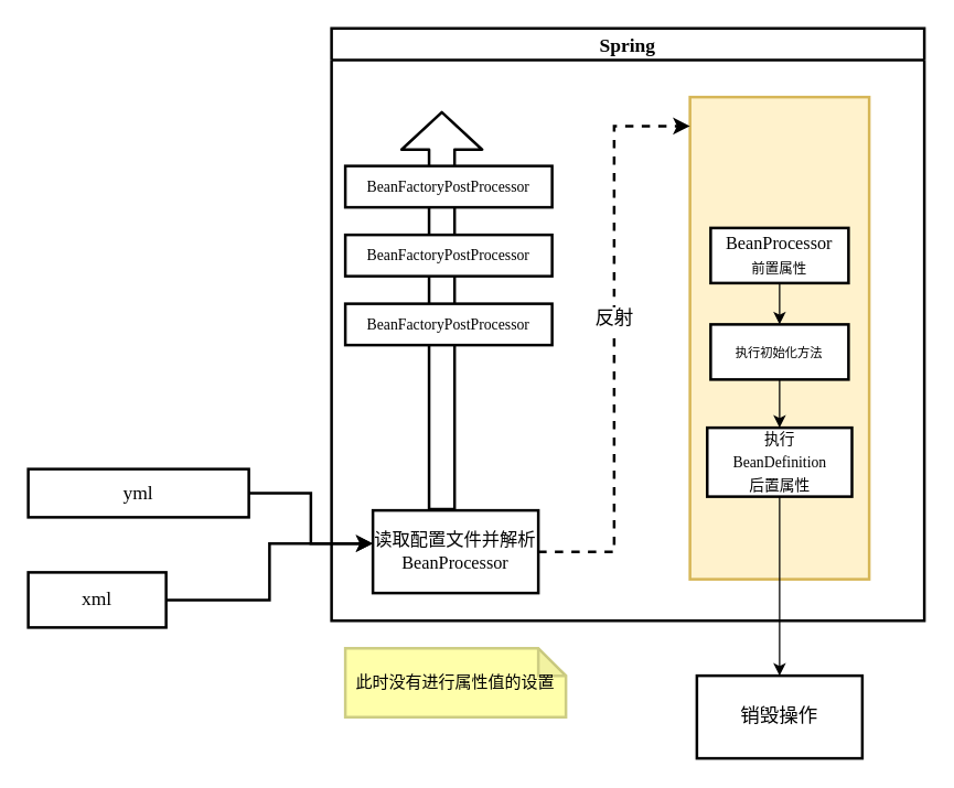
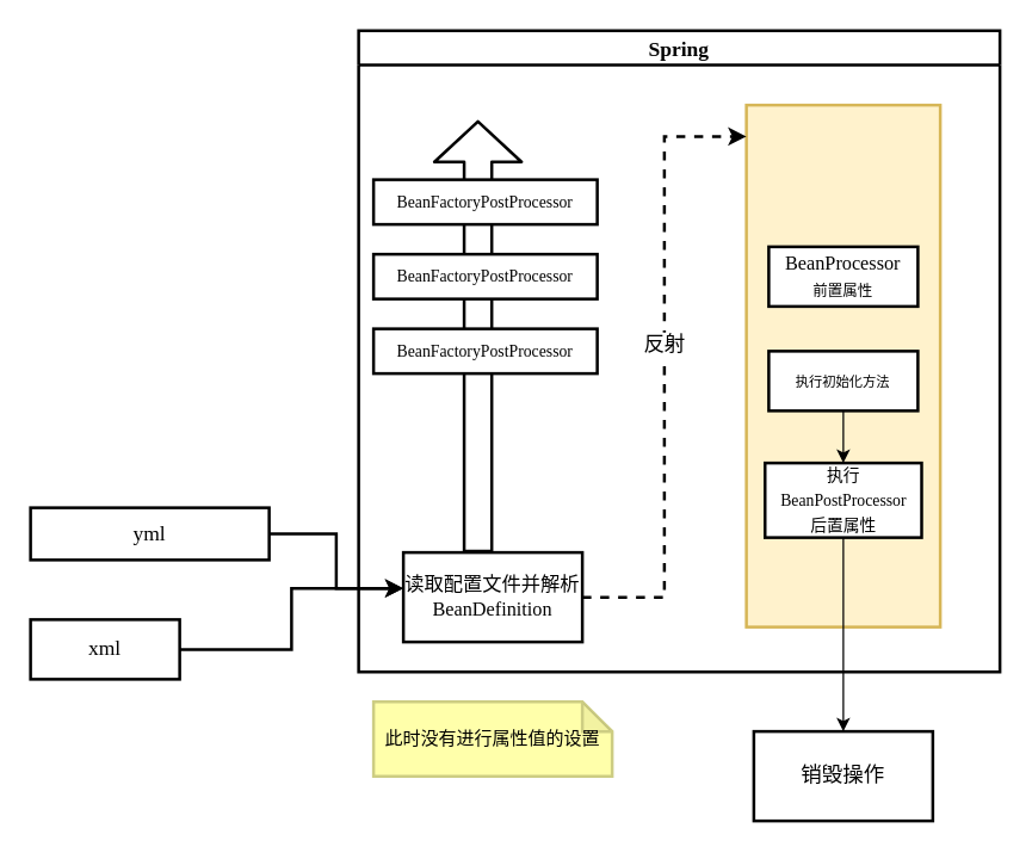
  <mxCell id="0" />
  <mxCell id="1" parent="0" />
  <mxCell id="2" value="Spring" style="swimlane;fontFamily=微软雅黑;fontSize=14;strokeWidth=2;" parent="1" vertex="1"><mxGeometry x="240" y="20" width="430" height="430" as="geometry"><mxRectangle x="280" y="330" width="80" height="23" as="alternateBounds" /></mxGeometry></mxCell>
  <mxCell id="3" value="" style="rounded=0;whiteSpace=wrap;html=1;strokeColor=#d6b656;fontFamily=微软雅黑;fontSize=14;strokeWidth=2;fillColor=#fff2cc;" parent="2" vertex="1"><mxGeometry x="260" y="50" width="130" height="350" as="geometry" /></mxCell>
  <mxCell id="4" style="edgeStyle=orthogonalEdgeStyle;rounded=0;orthogonalLoop=1;jettySize=auto;html=1;entryX=0;entryY=0.06;entryDx=0;entryDy=0;strokeWidth=2;dashed=1;" parent="2" source="6" target="3" edge="1"><mxGeometry relative="1" as="geometry" /></mxCell>
  <mxCell id="5" value="反射" style="edgeLabel;html=1;align=center;verticalAlign=middle;resizable=0;points=[];fontSize=14;fontFamily=微软雅黑;" parent="4" vertex="1" connectable="0"><mxGeometry x="0.073" y="1" relative="1" as="geometry"><mxPoint as="offset" /></mxGeometry></mxCell>
- <mxCell id="6" value="&lt;font style=&quot;font-size: 13px&quot;&gt;读取配置文件并解析&lt;br&gt;BeanProcessor&lt;/font&gt;" style="rounded=0;whiteSpace=wrap;html=1;fontFamily=微软雅黑;fontSize=14;strokeWidth=2;" parent="2" vertex="1"><mxGeometry x="30" y="350" width="120" height="60" as="geometry" /></mxCell>
+ <mxCell id="6" value="&lt;font style=&quot;font-size: 13px&quot;&gt;读取配置文件并解析&lt;br&gt;BeanDefinition&lt;/font&gt;" style="rounded=0;whiteSpace=wrap;html=1;fontFamily=微软雅黑;fontSize=14;strokeWidth=2;" parent="2" vertex="1"><mxGeometry x="30" y="350" width="120" height="60" as="geometry" /></mxCell>
  <mxCell id="7" value="" style="shape=flexArrow;endArrow=classic;html=1;strokeWidth=2;width=17.5;endSize=8.367;endWidth=37.917;" parent="2" edge="1"><mxGeometry width="50" height="50" relative="1" as="geometry"><mxPoint x="80" y="350" as="sourcePoint" /><mxPoint x="80" y="60" as="targetPoint" /></mxGeometry></mxCell>
  <mxCell id="8" value="&lt;font style=&quot;font-size: 11px&quot;&gt;BeanFactoryPostProcessor&lt;/font&gt;" style="rounded=0;whiteSpace=wrap;html=1;fontFamily=微软雅黑;fontSize=14;strokeWidth=2;" parent="2" vertex="1"><mxGeometry x="10" y="100" width="150" height="30" as="geometry" /></mxCell>
  <mxCell id="9" value="&lt;font style=&quot;font-size: 11px&quot;&gt;BeanFactoryPostProcessor&lt;/font&gt;" style="rounded=0;whiteSpace=wrap;html=1;fontFamily=微软雅黑;fontSize=14;strokeWidth=2;" parent="2" vertex="1"><mxGeometry x="10" y="150" width="150" height="30" as="geometry" /></mxCell>
  <mxCell id="10" value="&lt;font style=&quot;font-size: 11px&quot;&gt;BeanFactoryPostProcessor&lt;/font&gt;" style="rounded=0;whiteSpace=wrap;html=1;fontFamily=微软雅黑;fontSize=14;strokeWidth=2;" parent="2" vertex="1"><mxGeometry x="10" y="200" width="150" height="30" as="geometry" /></mxCell>
  <mxCell id="11" value="&lt;font&gt;&lt;font style=&quot;font-size: 13px&quot;&gt;BeanProcessor&lt;/font&gt;&lt;br&gt;&lt;font size=&quot;1&quot;&gt;前置属性&lt;/font&gt;&lt;br&gt;&lt;/font&gt;" style="rounded=0;whiteSpace=wrap;html=1;fontFamily=微软雅黑;fontSize=14;strokeWidth=2;" parent="2" vertex="1"><mxGeometry x="275" y="145" width="100" height="40" as="geometry" /></mxCell>
  <mxCell id="12" value="&lt;font style=&quot;font-size: 9px&quot;&gt;执行初始化方法&lt;br&gt;&lt;/font&gt;" style="rounded=0;whiteSpace=wrap;html=1;fontFamily=微软雅黑;fontSize=14;strokeWidth=2;" parent="2" vertex="1"><mxGeometry x="275" y="215" width="100" height="40" as="geometry" /></mxCell>
- <mxCell id="13" value="" style="edgeStyle=orthogonalEdgeStyle;rounded=0;orthogonalLoop=1;jettySize=auto;html=1;" parent="2" source="11" target="12" edge="1"><mxGeometry relative="1" as="geometry" /></mxCell>
- <mxCell id="14" value="&lt;font style=&quot;font-size: 11px&quot;&gt;执行&lt;br&gt;BeanDefinition&lt;br&gt;后置属性&lt;br&gt;&lt;/font&gt;" style="rounded=0;whiteSpace=wrap;html=1;fontFamily=微软雅黑;fontSize=14;strokeWidth=2;" parent="2" vertex="1"><mxGeometry x="272.5" y="290" width="105" height="50" as="geometry" /></mxCell>
+ <mxCell id="14" value="&lt;font style=&quot;font-size: 11px&quot;&gt;执行&lt;br&gt;BeanPostProcessor&lt;br&gt;后置属性&lt;br&gt;&lt;/font&gt;" style="rounded=0;whiteSpace=wrap;html=1;fontFamily=微软雅黑;fontSize=14;strokeWidth=2;" parent="2" vertex="1"><mxGeometry x="272.5" y="290" width="105" height="50" as="geometry" /></mxCell>
  <mxCell id="15" value="" style="edgeStyle=orthogonalEdgeStyle;rounded=0;orthogonalLoop=1;jettySize=auto;html=1;" parent="2" source="12" target="14" edge="1"><mxGeometry relative="1" as="geometry" /></mxCell>
  <mxCell id="16" style="edgeStyle=orthogonalEdgeStyle;rounded=0;orthogonalLoop=1;jettySize=auto;html=1;entryX=0;entryY=0.4;entryDx=0;entryDy=0;strokeWidth=2;" parent="1" source="17" target="6" edge="1"><mxGeometry relative="1" as="geometry" /></mxCell>
  <mxCell id="17" value="yml" style="rounded=0;whiteSpace=wrap;html=1;fontFamily=微软雅黑;fontSize=14;strokeWidth=2;" parent="1" vertex="1"><mxGeometry x="20" y="340" width="160" height="35" as="geometry" /></mxCell>
  <mxCell id="18" style="edgeStyle=orthogonalEdgeStyle;rounded=0;orthogonalLoop=1;jettySize=auto;html=1;entryX=0;entryY=0.4;entryDx=0;entryDy=0;strokeWidth=2;" parent="1" source="19" target="6" edge="1"><mxGeometry relative="1" as="geometry" /></mxCell>
  <mxCell id="19" value="xml" style="rounded=0;whiteSpace=wrap;html=1;fontFamily=微软雅黑;fontSize=14;strokeWidth=2;" parent="1" vertex="1"><mxGeometry x="20" y="415" width="100" height="40" as="geometry" /></mxCell>
  <mxCell id="20" value="&lt;font style=&quot;font-size: 12px&quot; color=&quot;#000000&quot;&gt;此时没有进行属性值的设置&lt;/font&gt;" style="shape=note;whiteSpace=wrap;html=1;backgroundOutline=1;darkOpacity=0.05;fillColor=#ffffaa;strokeColor=#cdcd83;size=20;fontFamily=微软雅黑;fontSize=14;strokeWidth=2;" parent="1" vertex="1"><mxGeometry x="250" y="470" width="160" height="50" as="geometry" /></mxCell>
  <mxCell id="21" value="销毁操作" style="whiteSpace=wrap;html=1;rounded=0;fontFamily=微软雅黑;fontSize=14;strokeWidth=2;" parent="1" vertex="1"><mxGeometry x="505" y="490" width="120" height="60" as="geometry" /></mxCell>
  <mxCell id="22" value="" style="edgeStyle=orthogonalEdgeStyle;rounded=0;orthogonalLoop=1;jettySize=auto;html=1;" parent="1" source="14" target="21" edge="1"><mxGeometry relative="1" as="geometry" /></mxCell>
